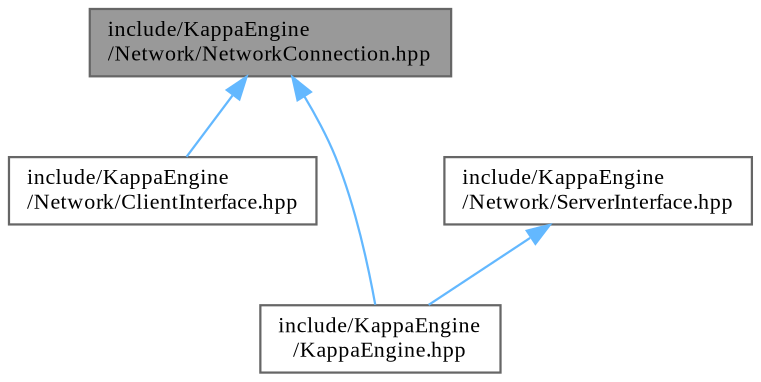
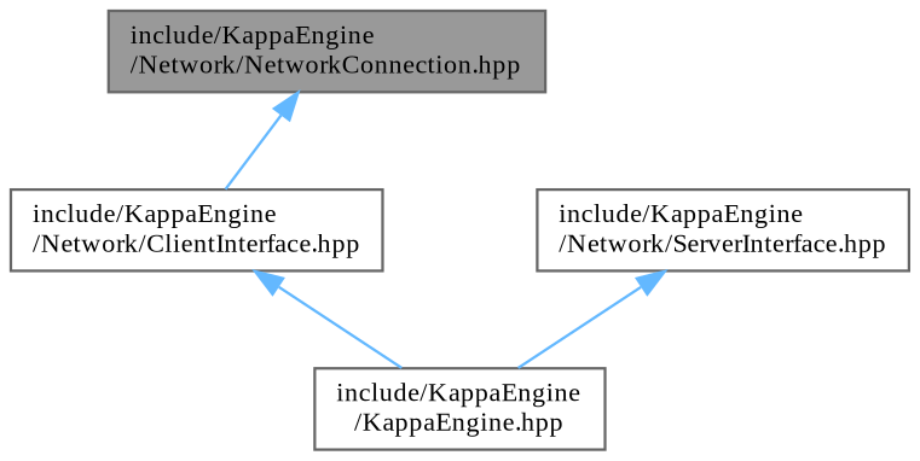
  digraph {
    fontname="Liberation Serif"
    node [color=grey40 fillcolor=white fontname="Liberation Serif" fontsize=10 shape=box style=filled]
    edge [color=steelblue1 dir=back fontname="Liberation Serif" fontsize=10 labelfontname=Helvetica labelfontsize=10 style=solid]
    n1 [color=gray40 fillcolor=grey60 fontcolor=black height=0.2 label="include/KappaEngine\l/Network/NetworkConnection.hpp" width=0.4]
    n2 [height=0.2 label="include/KappaEngine\l/Network/ClientInterface.hpp" width=0.4]
    n3 [height=0.2 label="include/KappaEngine\l/KappaEngine.hpp" width=0.4]
    n4 [height=0.2 label="include/KappaEngine\l/Network/ServerInterface.hpp" width=0.4]
    n1 -> n2
-   n1 -> n3
+   n2 -> n3
    n4 -> n3
  }
